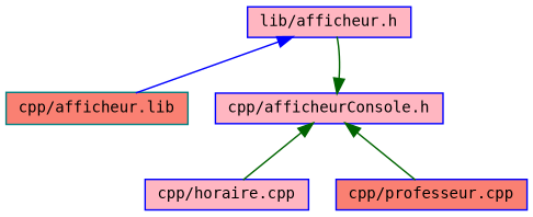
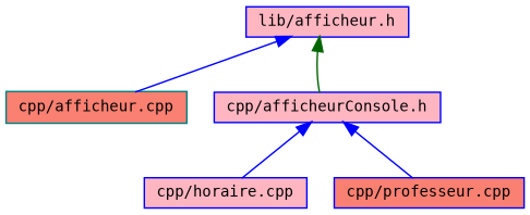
  digraph {
    fontname="DejaVu Sans Mono"
    node [color=blue fillcolor=lightpink fontname="DejaVu Sans Mono" fontsize=10 shape=record style=filled]
    edge [color=blue dir=back fontname="DejaVu Sans Mono" fontsize=10 labelfontname=Helvetica labelfontsize=10 style=solid]
    n1 [fontcolor=black height=0.2 label="lib/afficheur.h" width=0.4]
-   n2 [color=teal fillcolor=salmon height=0.2 label="cpp/afficheur.lib" width=0.4]
+   n2 [color=teal fillcolor=salmon height=0.2 label="cpp/afficheur.cpp" width=0.4]
    n3 [height=0.2 label="cpp/afficheurConsole.h" width=0.4]
    n4 [height=0.2 label="cpp/horaire.cpp" width=0.4]
    n5 [fillcolor=salmon height=0.2 label="cpp/professeur.cpp" width=0.4]
    n1 -> n2
-   n3 -> n1 [color=darkgreen]
-   n3 -> n4 [color=darkgreen]
-   n3 -> n5 [color=darkgreen]
+   n1 -> n3 [color=darkgreen]
+   n3 -> n4
+   n3 -> n5
  }
